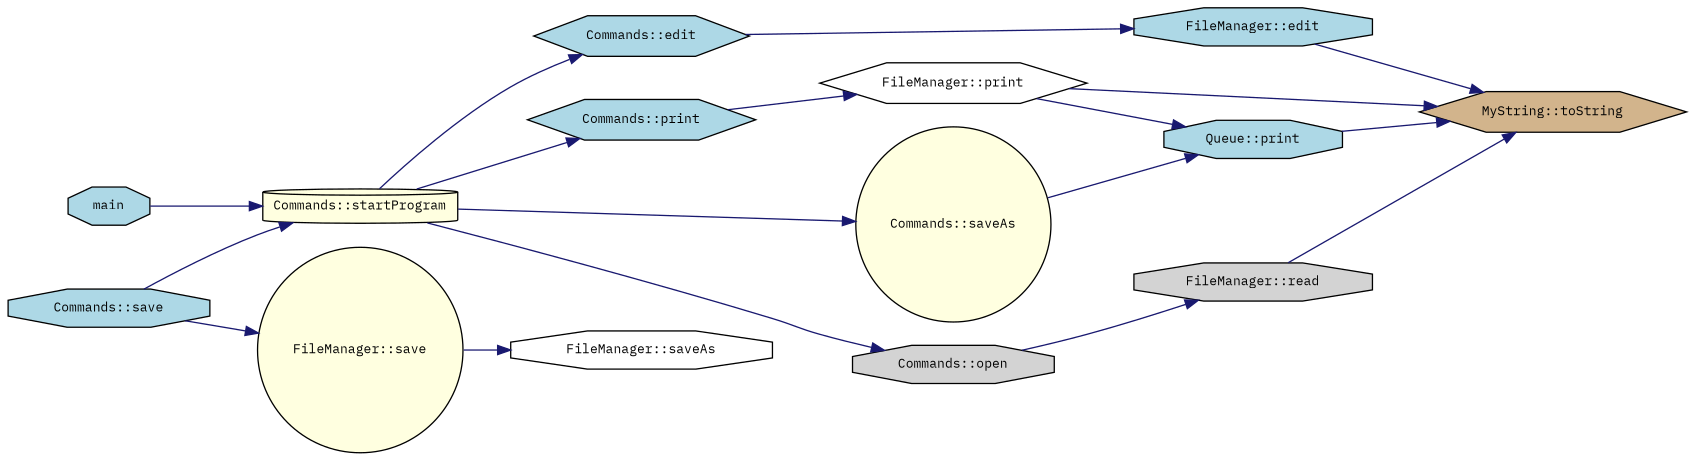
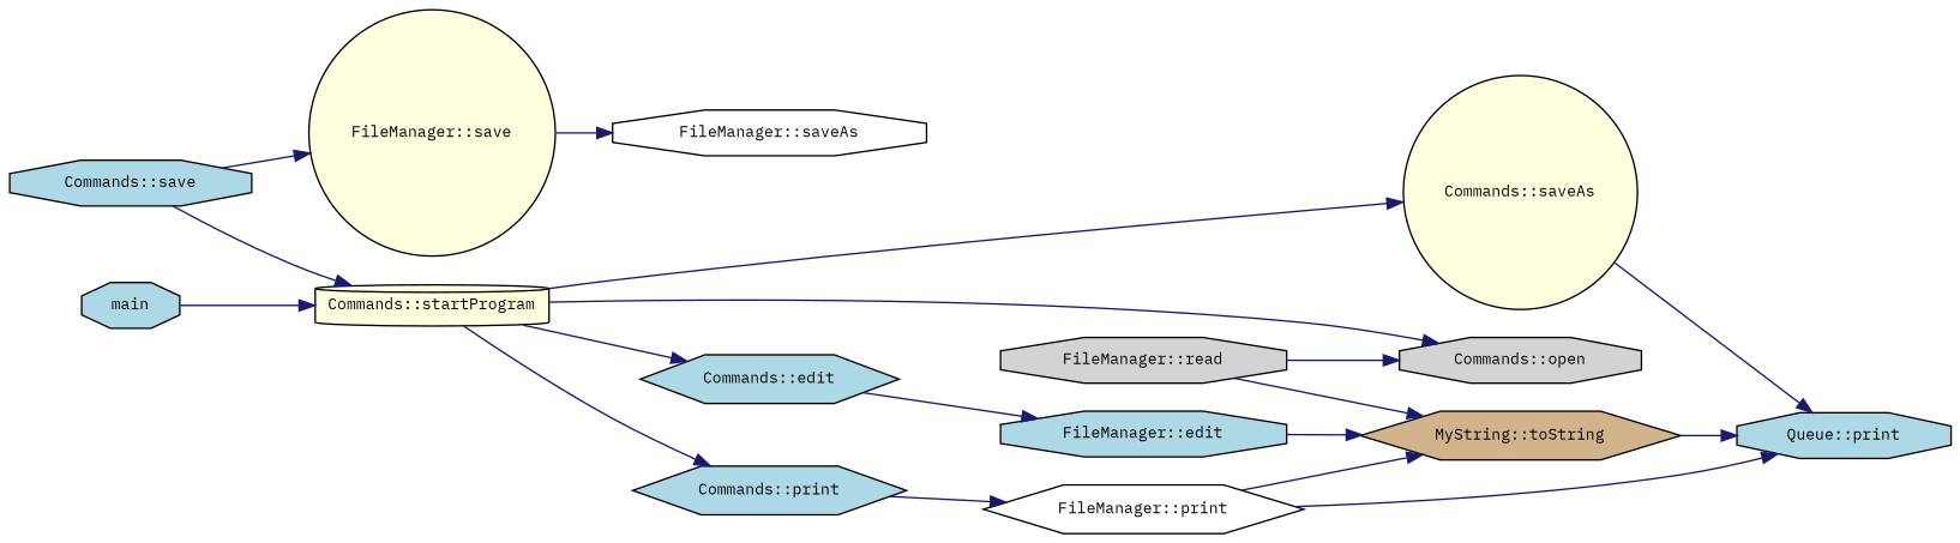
  digraph {
    fontname="IBM Plex Mono"
    rankdir=RL
    node [color=black fillcolor=lightblue fontname="IBM Plex Mono" fontsize=10 shape=octagon style=filled]
    edge [color=midnightblue dir=back fontname="IBM Plex Mono" fontsize=10 labelfontname=Helvetica labelfontsize=10 style=solid]
    n1 [fillcolor=tan fontcolor=black height=0.2 label="MyString::toString" shape=hexagon width=0.4]
    n2 [height=0.2 label="FileManager::edit" width=0.4]
    n3 [height=0.2 label="Queue::print" width=0.4]
    n4 [fillcolor=lightgrey height=0.2 label="FileManager::read" width=0.4]
    n5 [fillcolor=white height=0.2 label="FileManager::print" shape=hexagon width=0.4]
    n6 [height=0.2 label="Commands::edit" shape=hexagon width=0.4]
    n7 [fillcolor=lightyellow height=0.2 label="Commands::saveAs" shape=circle width=0.4]
    n8 [fillcolor=lightgrey height=0.2 label="Commands::open" width=0.4]
    n9 [fillcolor=white height=0.2 label="FileManager::saveAs" width=0.4]
    n10 [fillcolor=lightyellow height=0.2 label="FileManager::save" shape=circle width=0.4]
    n11 [fillcolor=lightyellow height=0.2 label="Commands::startProgram" shape=cylinder width=0.4]
    n12 [height=0.2 label=main width=0.4]
    n13 [height=0.2 label="Commands::save" width=0.4]
    n14 [height=0.2 label="Commands::print" shape=hexagon width=0.4]
    n1 -> n2
-   n1 -> n3
+   n3 -> n1
    n1 -> n4
    n1 -> n5
    n2 -> n6
    n3 -> n5
    n3 -> n7
-   n4 -> n8
+   n8 -> n4
    n5 -> n14
    n6 -> n11
    n7 -> n11
    n8 -> n11
    n9 -> n10
    n10 -> n13
    n11 -> n12
    n11 -> n13
    n14 -> n11
  }
